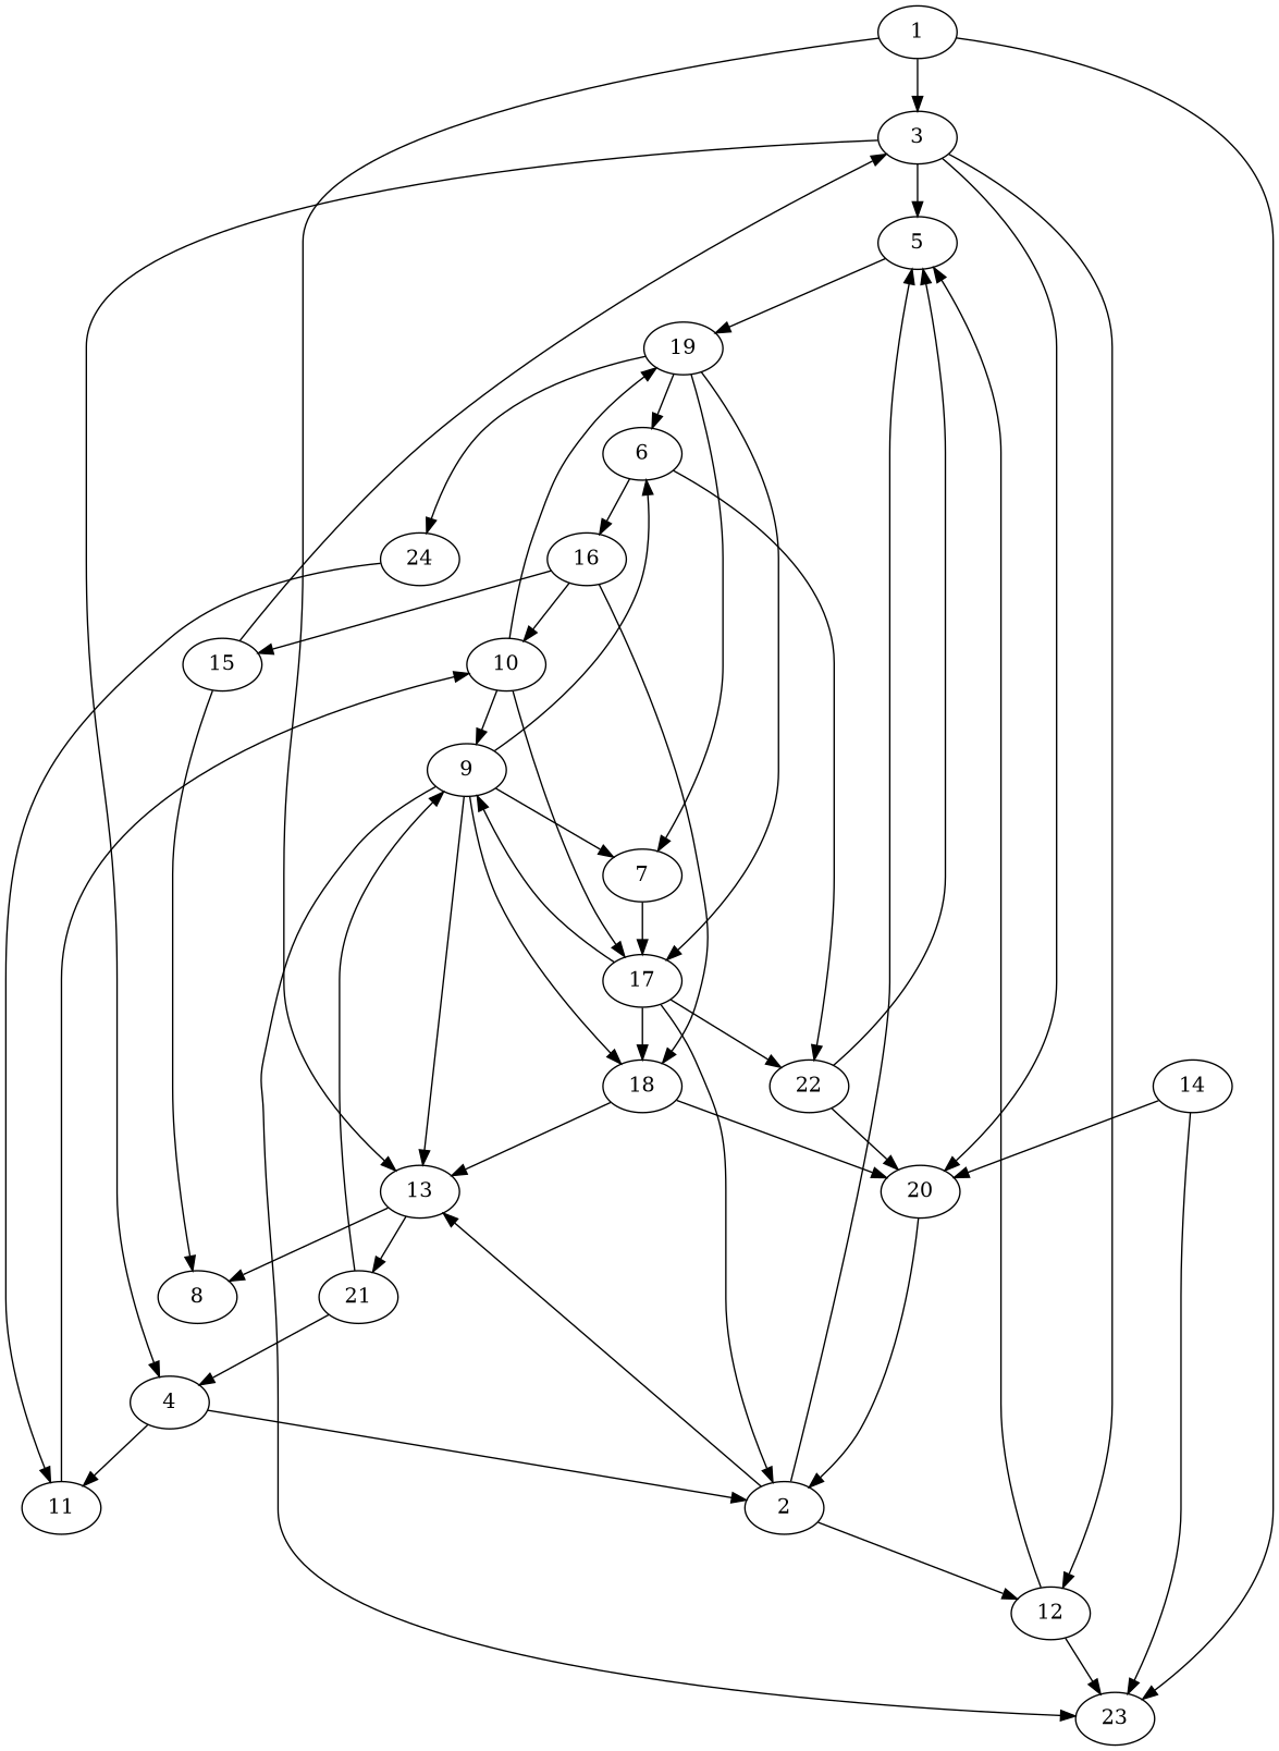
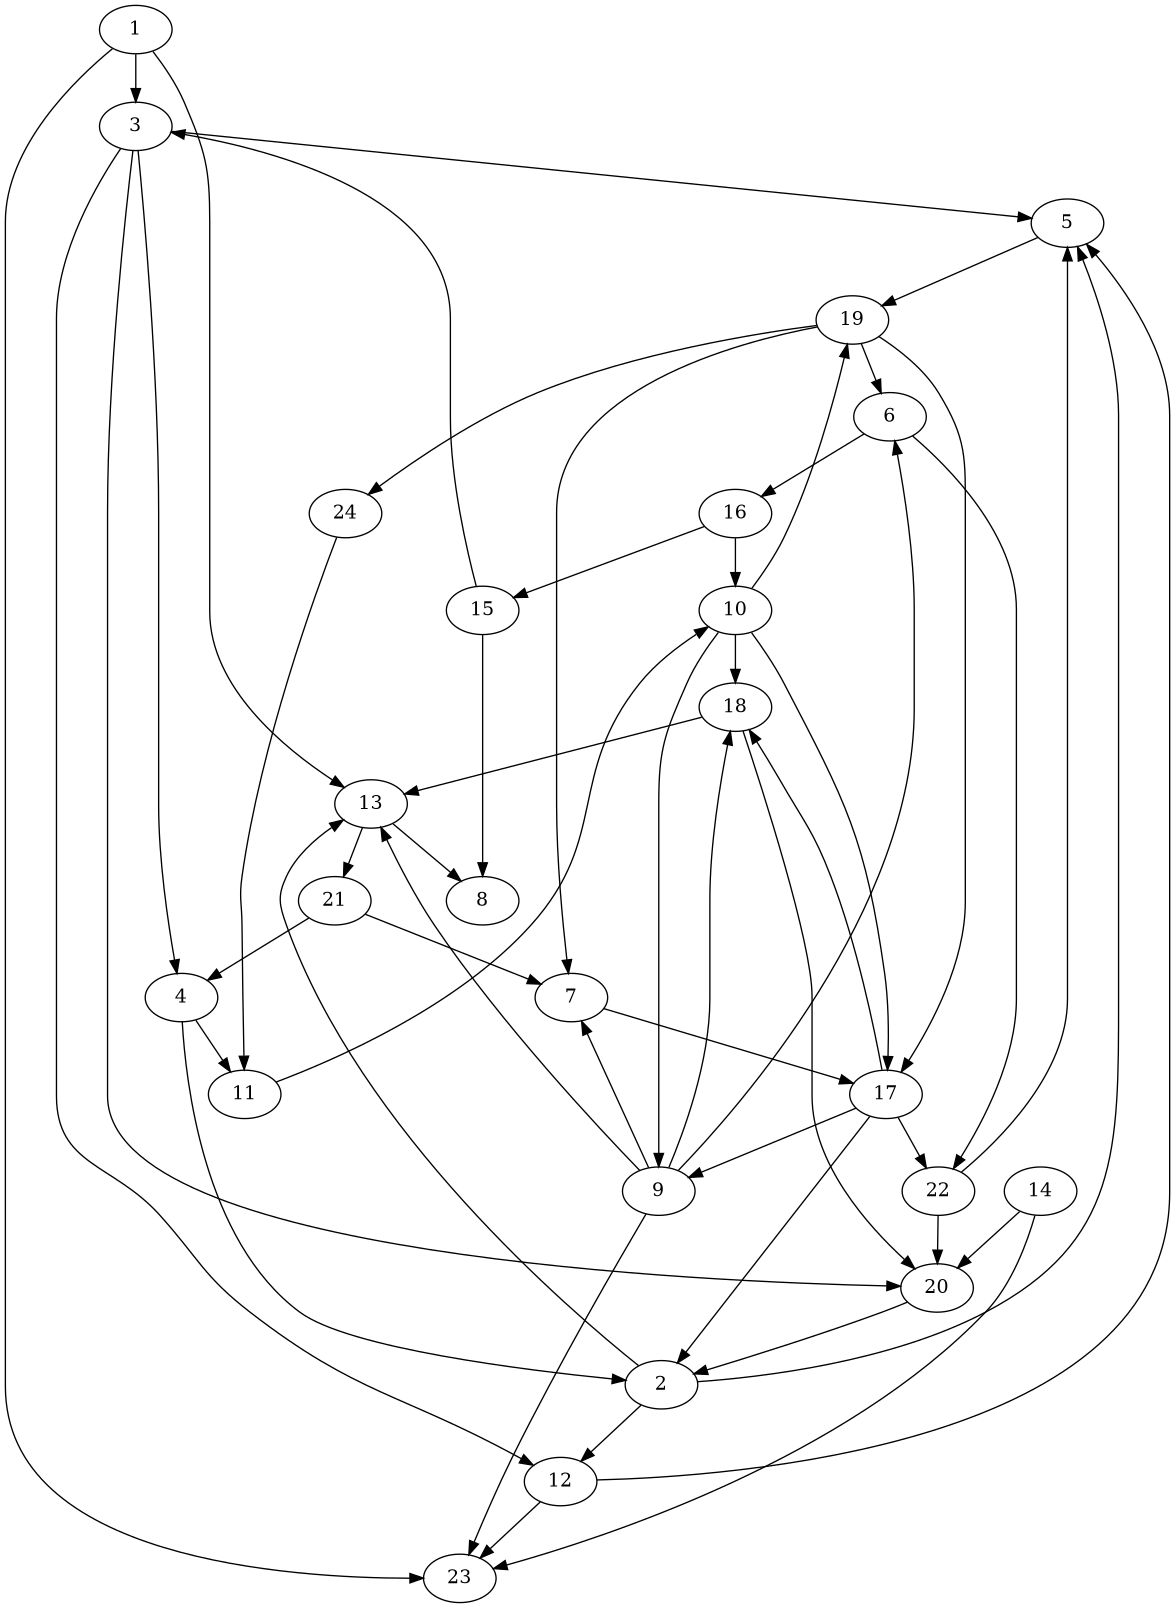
  digraph {
    fontname="DejaVu Serif"
    node [fontname="DejaVu Serif"]
    edge [fontname="DejaVu Serif"]
    1
    3
    13
    23
    5
    12
    4
    20
    8
    21
    2
    19
    11
    10
    6
    7
    17
    24
    16
    22
    15
    9
    18
    14
    1 -> 3
    1 -> 13
    1 -> 23
    3 -> 5
    3 -> 12
    3 -> 4
    3 -> 20
    13 -> 8
    13 -> 21
    5 -> 19
    12 -> 23
    12 -> 5
    4 -> 2
    4 -> 11
    20 -> 2
    21 -> 4
-   21 -> 9
+   21 -> 7
    2 -> 13
    2 -> 5
    2 -> 12
    19 -> 6
    19 -> 7
    19 -> 17
    19 -> 24
    11 -> 10
    10 -> 19
    10 -> 17
    10 -> 9
-   16 -> 18
+   10 -> 18
    6 -> 16
    6 -> 22
    7 -> 17
    17 -> 2
    17 -> 22
    17 -> 9
    17 -> 18
    24 -> 11
    16 -> 10
    16 -> 15
    22 -> 5
    22 -> 20
    15 -> 3
    15 -> 8
    9 -> 13
    9 -> 23
    9 -> 6
    9 -> 7
    9 -> 18
    18 -> 13
    18 -> 20
    14 -> 23
    14 -> 20
  }
